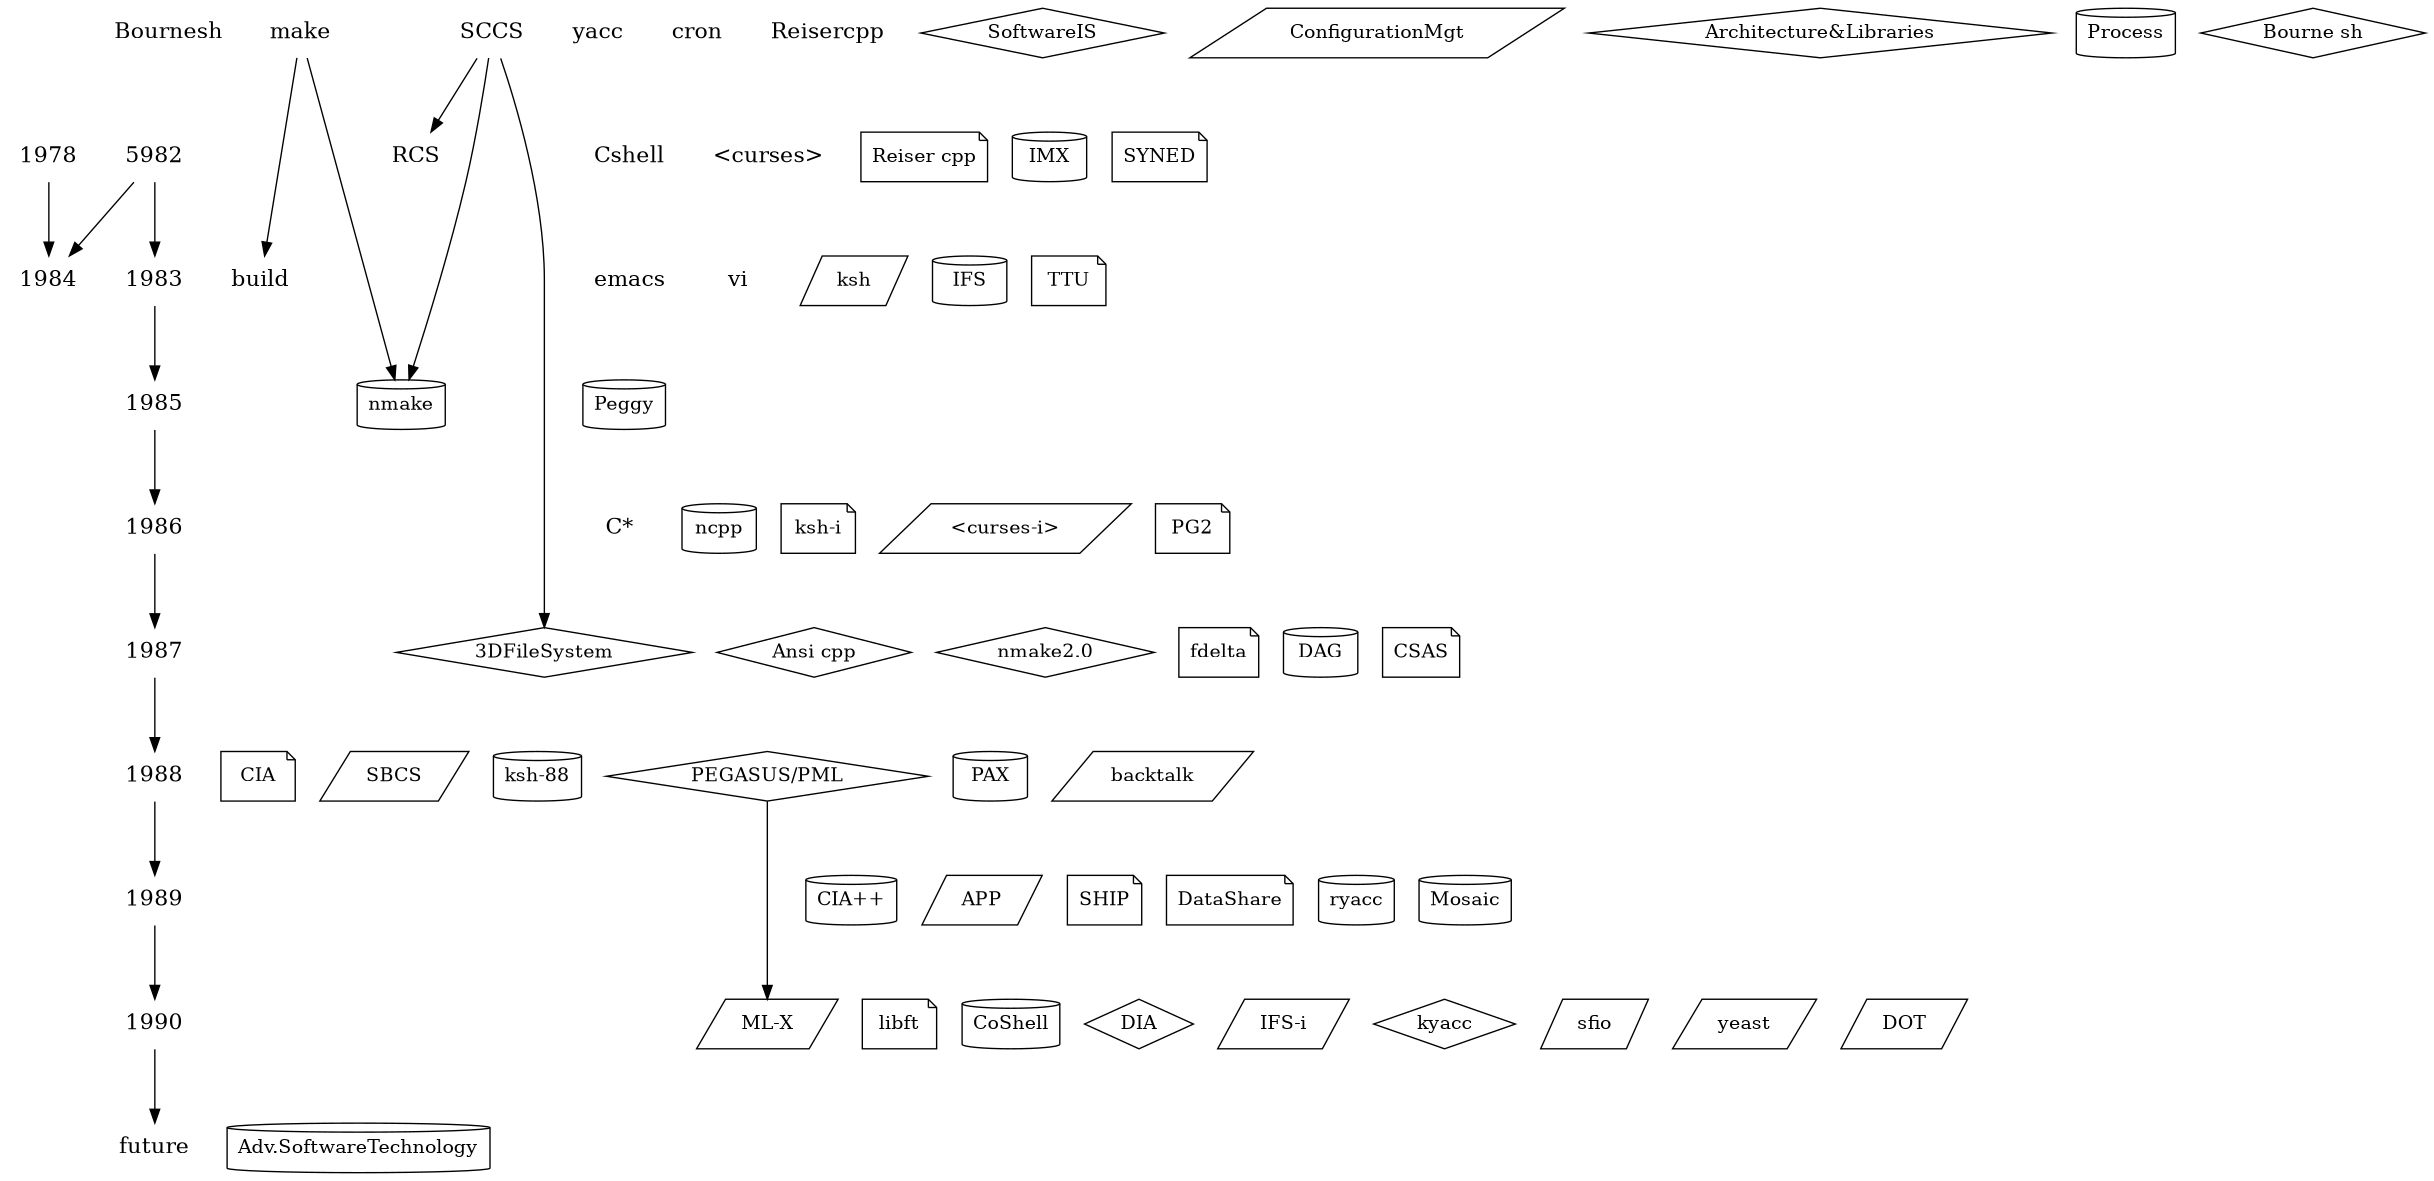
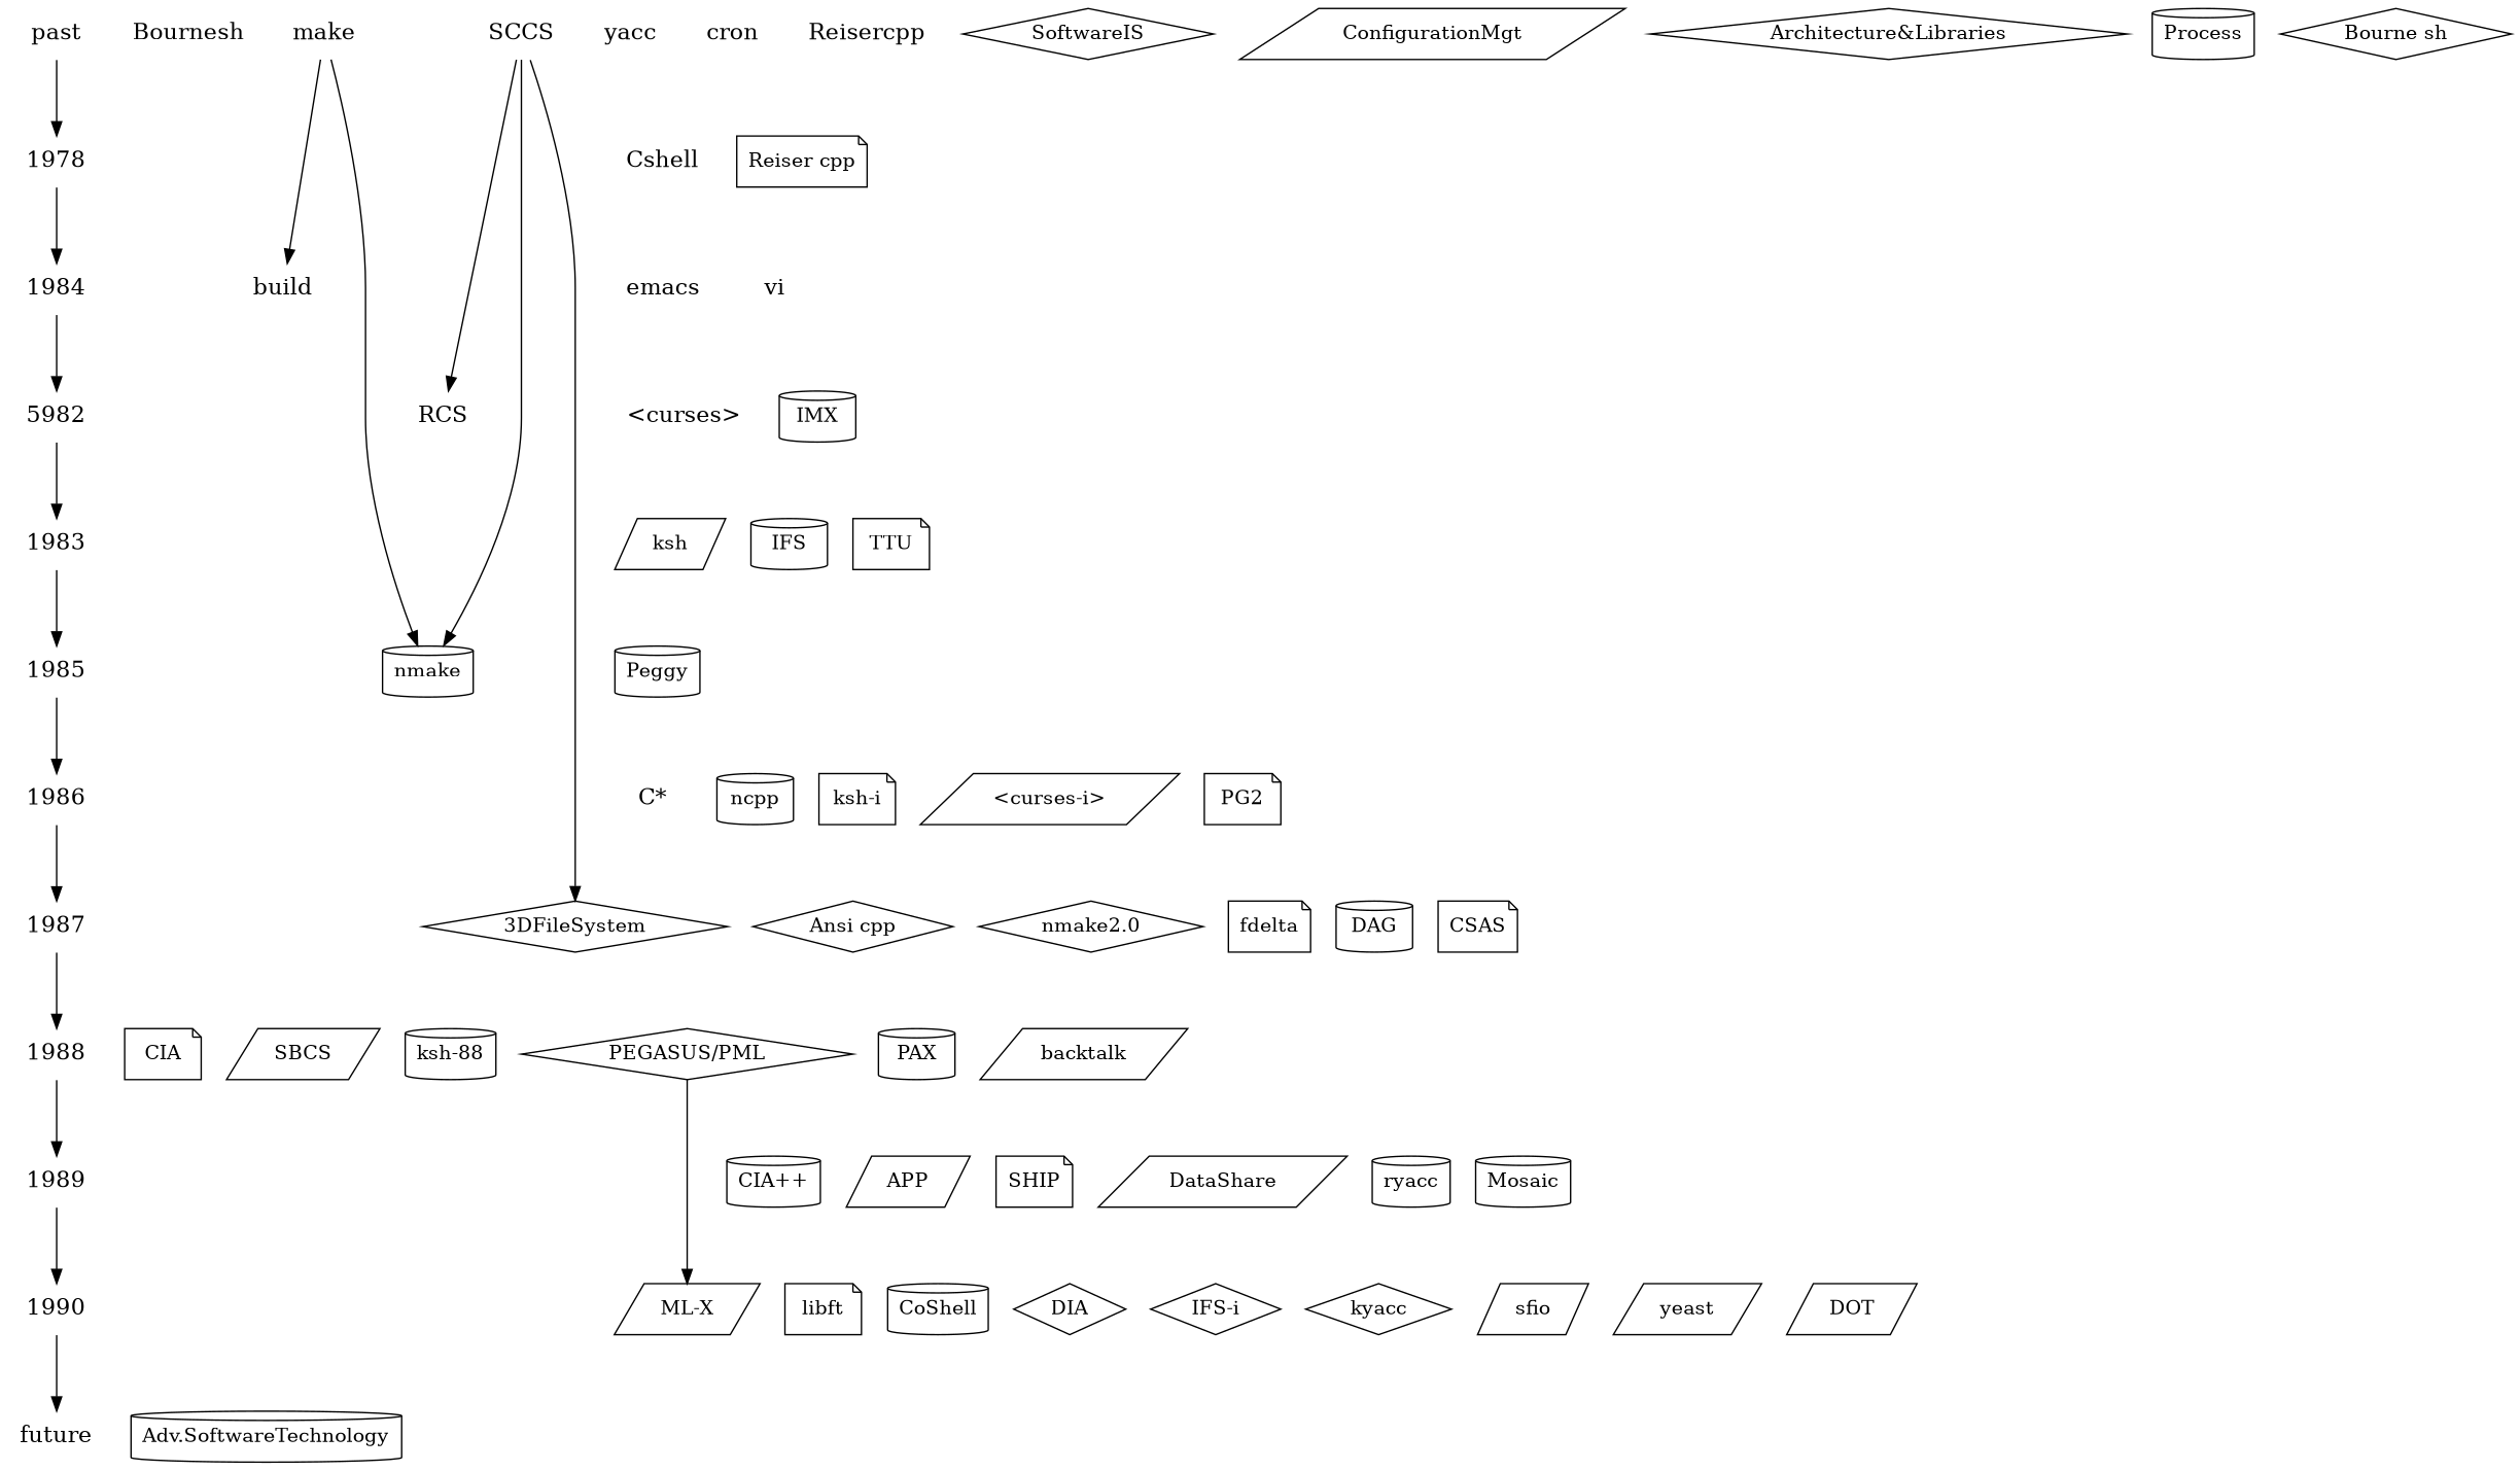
  digraph {
    ranksep=.75
    node [shape=plaintext]
+   past [fontsize=16]
    1978 [fontsize=16]
    n3 [fontsize=16 label=1984]
    n4 [fontsize=16 label=5982]
    1983 [fontsize=16]
    1985 [fontsize=16]
    1986 [fontsize=16]
    1987 [fontsize=16]
    1988 [fontsize=16]
    1989 [fontsize=16]
    1990 [fontsize=16]
    future [fontsize=16]
    Bournesh [fontsize=16]
    make [fontsize=16]
    SCCS [fontsize=16]
    yacc [fontsize=16]
    cron [fontsize=16]
    Reisercpp [fontsize=16]
    Cshell [fontsize=16]
    emacs [fontsize=16]
    build [fontsize=16]
    vi [fontsize=16]
    "<curses>" [fontsize=16]
    RCS [fontsize=16]
    "C*" [fontsize=16]
    SoftwareIS [shape=diamond]
    ConfigurationMgt [shape=parallelogram]
    "Architecture&Libraries" [shape=diamond]
    Process [shape=cylinder]
    "Bourne sh" [shape=diamond]
    "Reiser cpp" [shape=note]
    IMX [shape=cylinder]
-   SYNED [shape=note]
    ksh [shape=parallelogram]
    IFS [shape=cylinder]
    TTU [shape=note]
    nmake [shape=cylinder]
    Peggy [shape=cylinder]
    ncpp [shape=cylinder]
    "ksh-i" [shape=note]
    "<curses-i>" [shape=parallelogram]
    PG2 [shape=note]
    "Ansi cpp" [shape=diamond]
    "nmake2.0" [shape=diamond]
    "3DFileSystem" [shape=diamond]
    fdelta [shape=note]
    DAG [shape=cylinder]
    CSAS [shape=note]
    CIA [shape=note]
    SBCS [shape=parallelogram]
    "ksh-88" [shape=cylinder]
    "PEGASUS/PML" [shape=diamond]
    PAX [shape=cylinder]
    backtalk [shape=parallelogram]
    libft [shape=note]
    CoShell [shape=cylinder]
    DIA [shape=diamond]
-   "IFS-i" [shape=parallelogram]
+   "IFS-i" [shape=diamond]
    kyacc [shape=diamond]
    sfio [shape=parallelogram]
    yeast [shape=parallelogram]
    "ML-X" [shape=parallelogram]
    DOT [shape=parallelogram]
    "CIA++" [shape=cylinder]
    APP [shape=parallelogram]
    SHIP [shape=note]
-   DataShare [shape=note]
+   DataShare [shape=parallelogram]
    ryacc [shape=cylinder]
    Mosaic [shape=cylinder]
    "Adv.SoftwareTechnology" [shape=cylinder]
    subgraph sub_1 {
+     past
      1978
      n3
      n4
      1983
      1985
      1986
      1987
      1988
      1989
      1990
      future
      Bournesh
      make
      SCCS
      yacc
      cron
      Reisercpp
      Cshell
      emacs
      build
      vi
      "<curses>"
      RCS
      "C*"
    }
    subgraph sub_2 {
      rank=same
      SoftwareIS
      ConfigurationMgt
      "Architecture&Libraries"
      Process
    }
    subgraph sub_3 {
      rank=same
+     past
      make
      SCCS
      yacc
      cron
      "Bourne sh"
    }
    subgraph sub_4 {
      rank=same
      1978
      Cshell
      "Reiser cpp"
    }
    subgraph sub_5 {
      rank=same
      n3
      emacs
      build
      vi
    }
    subgraph sub_6 {
      rank=same
      n4
      "<curses>"
      RCS
      IMX
-     SYNED
    }
    subgraph sub_7 {
      rank=same
      1983
      ksh
      IFS
      TTU
    }
    subgraph sub_8 {
      rank=same
      1985
      nmake
      Peggy
    }
    subgraph sub_9 {
      rank=same
      1986
      "C*"
      ncpp
      "ksh-i"
      "<curses-i>"
      PG2
    }
    subgraph sub_10 {
      rank=same
      1987
      "Ansi cpp"
      "nmake2.0"
      "3DFileSystem"
      fdelta
      DAG
      CSAS
    }
    subgraph sub_11 {
      rank=same
      1988
      CIA
      SBCS
      "ksh-88"
      "PEGASUS/PML"
      PAX
      backtalk
    }
    subgraph sub_12 {
      rank=same
      1990
      libft
      CoShell
      DIA
      "IFS-i"
      kyacc
      sfio
      yeast
      "ML-X"
      DOT
    }
    subgraph sub_13 {
      rank=same
      1989
      "CIA++"
      APP
      SHIP
      DataShare
      ryacc
      Mosaic
    }
    subgraph sub_14 {
      rank=same
      future
      "Adv.SoftwareTechnology"
    }
+   past -> 1978
    1978 -> n3
-   n4 -> n3
+   n3 -> n4
    n4 -> 1983
    1983 -> 1985
    1985 -> 1986
    1986 -> 1987
    1987 -> 1988
    1988 -> 1989
    1989 -> 1990
    1990 -> future
    make -> build
    make -> nmake
    SCCS -> RCS
    SCCS -> nmake
    SCCS -> "3DFileSystem"
    "PEGASUS/PML" -> "ML-X"
  }
